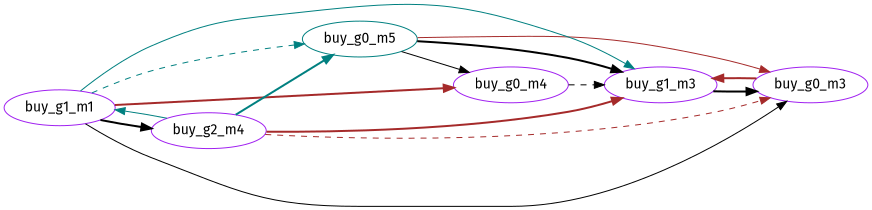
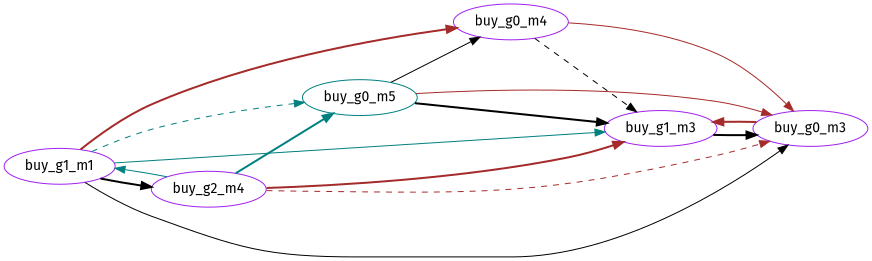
  digraph {
    fontname="Fira Sans"
    rankdir=LR
    node [color=purple fontname="Fira Sans"]
    edge [color=black fontname="Fira Sans" style=bold]
    buy_g0_m4
    buy_g1_m3
    n3 [label=buy_g0_m3]
    buy_g0_m5 [color=teal]
    buy_g1_m1
    buy_g2_m4
    buy_g0_m4 -> buy_g1_m3 [style=dashed]
+   buy_g0_m4 -> n3 [color=brown style=solid]
    buy_g1_m3 -> n3
    n3 -> buy_g1_m3 [color=brown]
    buy_g0_m5 -> buy_g0_m4 [style=solid]
    buy_g0_m5 -> buy_g1_m3
    buy_g0_m5 -> n3 [color=brown style=solid]
    buy_g1_m1 -> buy_g0_m4 [color=brown]
    buy_g1_m1 -> buy_g1_m3 [color=teal style=solid]
    buy_g1_m1 -> n3 [style=solid]
    buy_g1_m1 -> buy_g0_m5 [color=teal style=dashed]
    buy_g1_m1 -> buy_g2_m4
    buy_g2_m4 -> buy_g1_m3 [color=brown]
    buy_g2_m4 -> n3 [color=brown style=dashed]
    buy_g2_m4 -> buy_g0_m5 [color=teal]
    buy_g2_m4 -> buy_g1_m1 [color=teal style=solid]
  }
